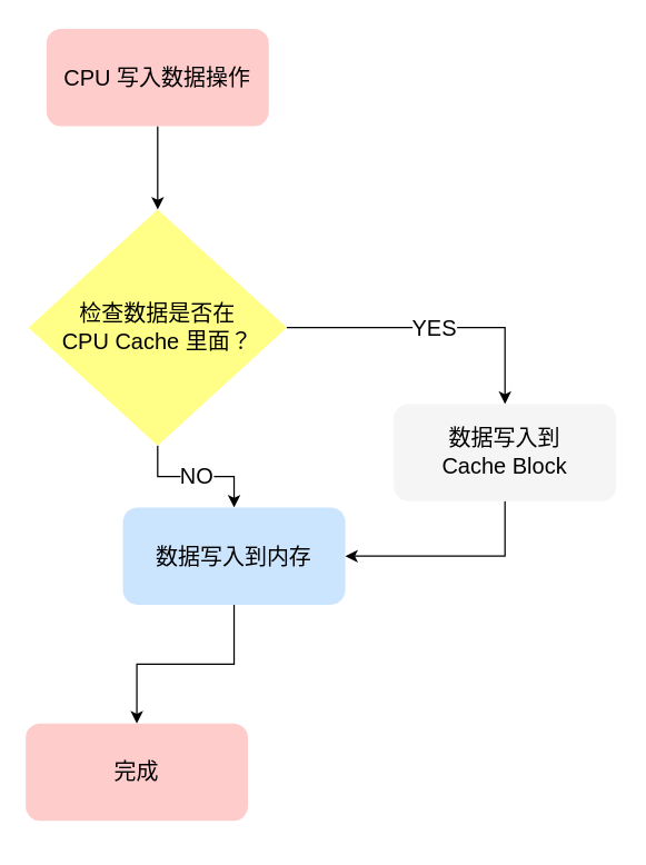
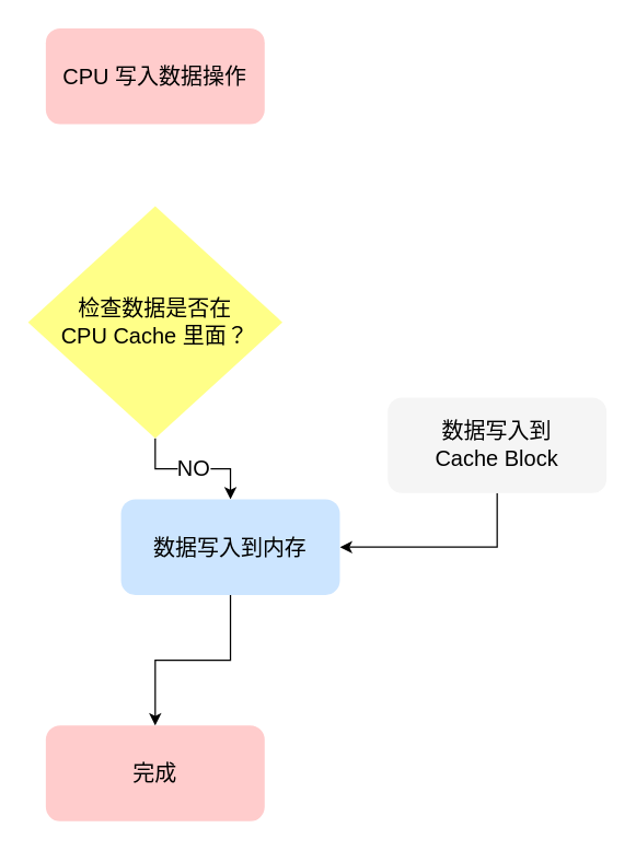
  <mxCell id="0" />
  <mxCell id="1" parent="0" />
- <mxCell id="2" style="edgeStyle=orthogonalEdgeStyle;rounded=0;orthogonalLoop=1;jettySize=auto;html=1;fontSize=16;" edge="1" parent="1" source="3" target="6"><mxGeometry relative="1" as="geometry" /></mxCell>
  <mxCell id="3" value="CPU 写入数据操作" style="rounded=1;whiteSpace=wrap;html=1;fontSize=16;fillColor=#ffcccc;strokeColor=none;" vertex="1" parent="1"><mxGeometry x="33" y="20" width="160" height="70" as="geometry" /></mxCell>
- <mxCell id="4" value="YES" style="edgeStyle=orthogonalEdgeStyle;rounded=0;orthogonalLoop=1;jettySize=auto;html=1;entryX=0.5;entryY=0;entryDx=0;entryDy=0;fontSize=16;" edge="1" parent="1" source="6" target="8"><mxGeometry relative="1" as="geometry" /></mxCell>
  <mxCell id="5" value="NO" style="edgeStyle=orthogonalEdgeStyle;rounded=0;orthogonalLoop=1;jettySize=auto;html=1;fontSize=16;" edge="1" parent="1" source="6" target="10"><mxGeometry relative="1" as="geometry" /></mxCell>
  <mxCell id="6" value="检查数据是否在 &lt;br&gt;CPU Cache 里面？" style="rhombus;whiteSpace=wrap;html=1;fontSize=16;fillColor=#ffff88;strokeColor=none;" vertex="1" parent="1"><mxGeometry x="20" y="150" width="186" height="170" as="geometry" /></mxCell>
  <mxCell id="7" style="edgeStyle=orthogonalEdgeStyle;rounded=0;orthogonalLoop=1;jettySize=auto;html=1;entryX=1;entryY=0.5;entryDx=0;entryDy=0;fontSize=16;exitX=0.5;exitY=1;exitDx=0;exitDy=0;" edge="1" parent="1" source="8" target="10"><mxGeometry relative="1" as="geometry" /></mxCell>
  <mxCell id="8" value="数据写入到 &lt;br&gt;Cache Block" style="rounded=1;whiteSpace=wrap;html=1;fontSize=16;fillColor=#f5f5f5;strokeColor=none;" vertex="1" parent="1"><mxGeometry x="283" y="290" width="160" height="70" as="geometry" /></mxCell>
  <mxCell id="9" style="edgeStyle=orthogonalEdgeStyle;rounded=0;orthogonalLoop=1;jettySize=auto;html=1;fontSize=16;" edge="1" parent="1" source="10" target="11"><mxGeometry relative="1" as="geometry" /></mxCell>
  <mxCell id="10" value="数据写入到内存" style="rounded=1;whiteSpace=wrap;html=1;fontSize=16;fillColor=#cce5ff;strokeColor=none;" vertex="1" parent="1"><mxGeometry x="88" y="364.5" width="160" height="70" as="geometry" /></mxCell>
- <mxCell id="11" value="完成" style="rounded=1;whiteSpace=wrap;html=1;fontSize=16;fillColor=#ffcccc;strokeColor=none;" vertex="1" parent="1"><mxGeometry x="18" y="520" width="160" height="70" as="geometry" /></mxCell>
+ <mxCell id="11" value="完成" style="rounded=1;whiteSpace=wrap;html=1;fontSize=16;fillColor=#ffcccc;strokeColor=none;" vertex="1" parent="1"><mxGeometry x="33" y="530" width="160" height="70" as="geometry" /></mxCell>
